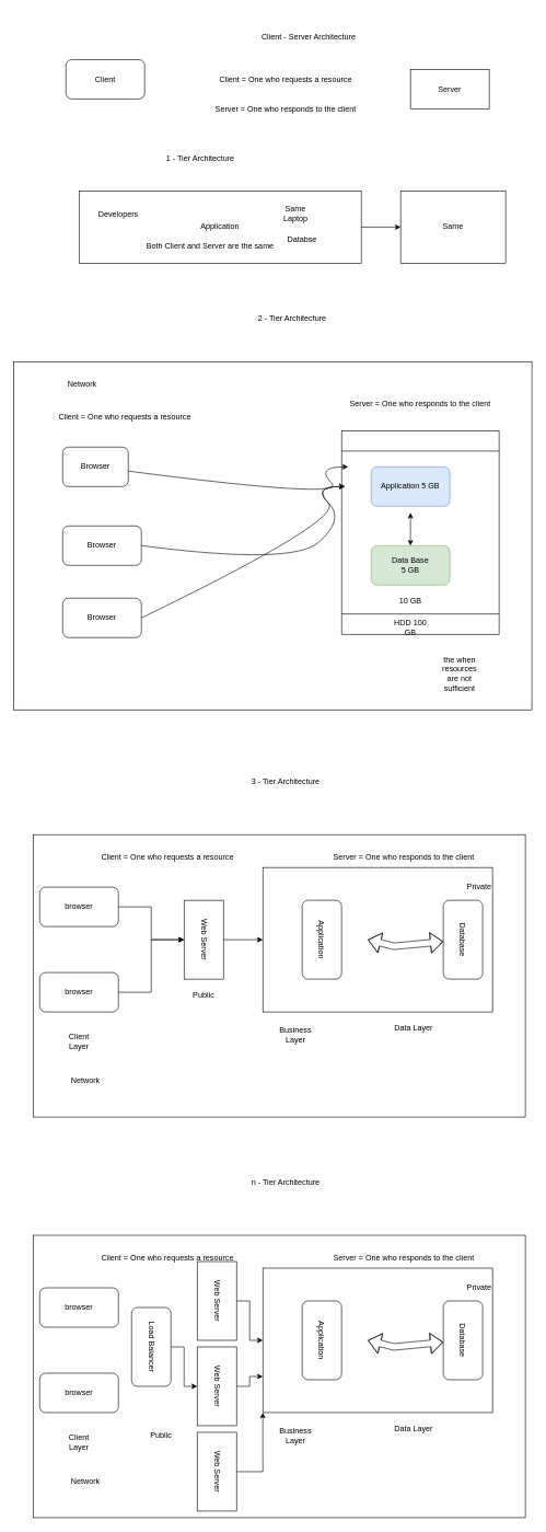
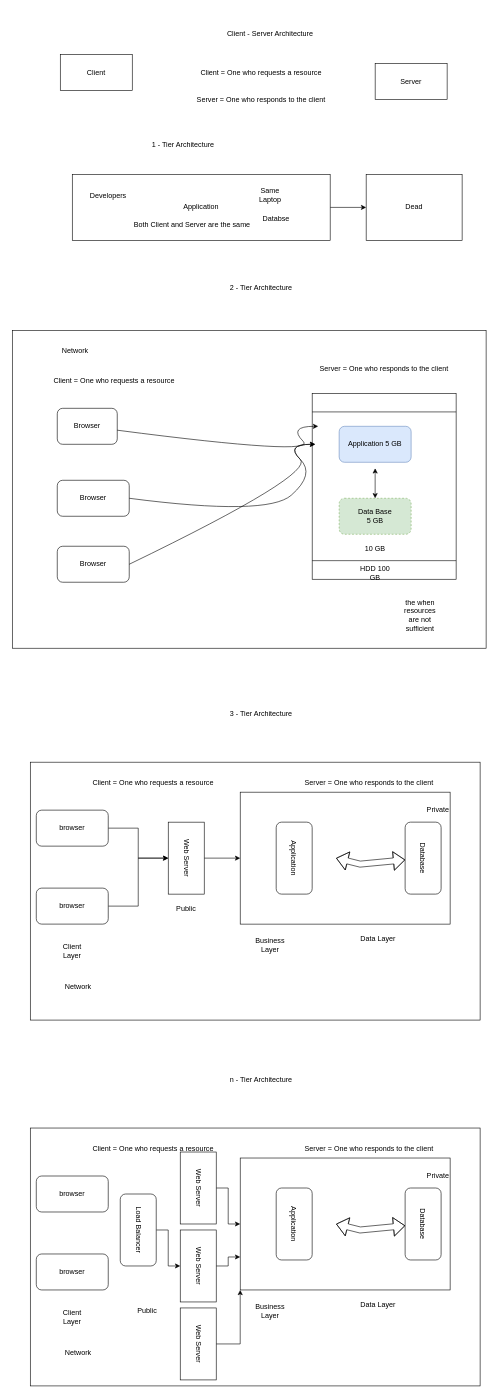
  <mxCell id="0" />
  <mxCell id="1" parent="0" />
- <mxCell id="2" value="Client - Server Architecture" style="text;html=1;align=center;verticalAlign=middle;whiteSpace=wrap;rounded=0;" vertex="1" parent="1"><mxGeometry x="250" y="20" width="440" height="70" as="geometry" /></mxCell>
+ <mxCell id="2" value="Client - Server Architecture" style="text;html=1;align=center;verticalAlign=middle;whiteSpace=wrap;rounded=0;" vertex="1" parent="1"><mxGeometry x="230" y="20" width="440" height="70" as="geometry" /></mxCell>
  <mxCell id="3" value="" style="edgeStyle=orthogonalEdgeStyle;rounded=0;orthogonalLoop=1;jettySize=auto;html=1;" edge="1" parent="1" source="4" target="11"><mxGeometry relative="1" as="geometry" /></mxCell>
  <mxCell id="4" value="Application" style="rounded=0;whiteSpace=wrap;html=1;" vertex="1" parent="1"><mxGeometry x="120" y="290" width="430" height="110" as="geometry" /></mxCell>
- <mxCell id="5" value="Client" style="whiteSpace=wrap;html=1;rounded=1;" vertex="1" parent="1"><mxGeometry x="100" y="90" width="120" height="60" as="geometry" /></mxCell>
+ <mxCell id="5" value="Client" style="rounded=0;whiteSpace=wrap;html=1;" vertex="1" parent="1"><mxGeometry x="100" y="90" width="120" height="60" as="geometry" /></mxCell>
  <mxCell id="6" value="Client = One who requests a resource" style="text;html=1;align=center;verticalAlign=middle;whiteSpace=wrap;rounded=0;" vertex="1" parent="1"><mxGeometry x="310" y="105" width="250" height="30" as="geometry" /></mxCell>
  <mxCell id="7" value="Server = One who responds to the client" style="text;html=1;align=center;verticalAlign=middle;whiteSpace=wrap;rounded=0;" vertex="1" parent="1"><mxGeometry x="310" y="150" width="250" height="30" as="geometry" /></mxCell>
  <mxCell id="8" value="Server" style="rounded=0;whiteSpace=wrap;html=1;" vertex="1" parent="1"><mxGeometry x="625" y="105" width="120" height="60" as="geometry" /></mxCell>
  <mxCell id="9" value="1 - Tier Architecture" style="text;html=1;align=center;verticalAlign=middle;whiteSpace=wrap;rounded=0;" vertex="1" parent="1"><mxGeometry x="200" y="210" width="210" height="60" as="geometry" /></mxCell>
  <mxCell id="10" value="Developers" style="text;html=1;align=center;verticalAlign=middle;whiteSpace=wrap;rounded=0;" vertex="1" parent="1"><mxGeometry x="150" y="310" width="60" height="30" as="geometry" /></mxCell>
- <mxCell id="11" value="Same" style="rounded=0;whiteSpace=wrap;html=1;" vertex="1" parent="1"><mxGeometry x="610" y="290" width="160" height="110" as="geometry" /></mxCell>
- <mxCell id="12" value="2 - Tier Architecture" style="text;html=1;align=center;verticalAlign=middle;whiteSpace=wrap;rounded=0;" vertex="1" parent="1"><mxGeometry x="340" y="455" width="210" height="60" as="geometry" /></mxCell>
+ <mxCell id="11" value="Dead" style="rounded=0;whiteSpace=wrap;html=1;" vertex="1" parent="1"><mxGeometry x="610" y="290" width="160" height="110" as="geometry" /></mxCell>
+ <mxCell id="12" value="2 - Tier Architecture" style="text;html=1;align=center;verticalAlign=middle;whiteSpace=wrap;rounded=0;" vertex="1" parent="1"><mxGeometry x="330" y="450" width="210" height="60" as="geometry" /></mxCell>
  <mxCell id="13" value="Same Laptop" style="text;html=1;align=center;verticalAlign=middle;whiteSpace=wrap;rounded=0;" vertex="1" parent="1"><mxGeometry x="420" y="310" width="60" height="30" as="geometry" /></mxCell>
  <mxCell id="14" value="Both Client and Server are the same" style="text;html=1;align=center;verticalAlign=middle;whiteSpace=wrap;rounded=0;" vertex="1" parent="1"><mxGeometry x="160" y="360" width="320" height="30" as="geometry" /></mxCell>
  <mxCell id="15" value="Databse" style="text;html=1;align=center;verticalAlign=middle;whiteSpace=wrap;rounded=0;" vertex="1" parent="1"><mxGeometry x="430" y="350" width="60" height="30" as="geometry" /></mxCell>
  <mxCell id="16" value="" style="rounded=0;whiteSpace=wrap;html=1;" vertex="1" parent="1"><mxGeometry x="20" y="550" width="790" height="530" as="geometry" /></mxCell>
  <mxCell id="17" value="Browser" style="rounded=1;whiteSpace=wrap;html=1;" vertex="1" parent="1"><mxGeometry x="95" y="680" width="100" height="60" as="geometry" /></mxCell>
  <mxCell id="18" value="Client = One who requests a resource" style="text;html=1;align=center;verticalAlign=middle;whiteSpace=wrap;rounded=0;" vertex="1" parent="1"><mxGeometry x="65" y="620" width="250" height="30" as="geometry" /></mxCell>
  <mxCell id="19" value="Browser" style="rounded=1;whiteSpace=wrap;html=1;" vertex="1" parent="1"><mxGeometry x="95" y="800" width="120" height="60" as="geometry" /></mxCell>
  <mxCell id="20" value="Browser" style="rounded=1;whiteSpace=wrap;html=1;" vertex="1" parent="1"><mxGeometry x="95" y="910" width="120" height="60" as="geometry" /></mxCell>
  <mxCell id="21" value="" style="shape=process;whiteSpace=wrap;html=1;backgroundOutline=1;rotation=90;" vertex="1" parent="1"><mxGeometry x="485" y="690" width="310" height="240" as="geometry" /></mxCell>
  <mxCell id="22" value="HDD 100 GB" style="text;html=1;align=center;verticalAlign=middle;whiteSpace=wrap;rounded=0;" vertex="1" parent="1"><mxGeometry x="595" y="940" width="60" height="30" as="geometry" /></mxCell>
  <mxCell id="23" value="10 GB" style="text;html=1;align=center;verticalAlign=middle;whiteSpace=wrap;rounded=0;" vertex="1" parent="1"><mxGeometry x="595" y="900" width="60" height="30" as="geometry" /></mxCell>
  <mxCell id="24" value="Application 5 GB" style="rounded=1;whiteSpace=wrap;html=1;fillColor=#dae8fc;strokeColor=#6c8ebf;" vertex="1" parent="1"><mxGeometry x="565" y="710" width="120" height="60" as="geometry" /></mxCell>
- <mxCell id="25" value="Data Base&lt;br&gt;5 GB" style="rounded=1;whiteSpace=wrap;html=1;fillColor=#d5e8d4;strokeColor=#82b366;" vertex="1" parent="1"><mxGeometry x="565" y="830" width="120" height="60" as="geometry" /></mxCell>
+ <mxCell id="25" value="Data Base&lt;br&gt;5 GB" style="rounded=1;whiteSpace=wrap;html=1;fillColor=#d5e8d4;strokeColor=#82b366;dashed=1;" vertex="1" parent="1"><mxGeometry x="565" y="830" width="120" height="60" as="geometry" /></mxCell>
  <mxCell id="26" value="" style="endArrow=classic;startArrow=classic;html=1;rounded=0;exitX=0.5;exitY=0;exitDx=0;exitDy=0;" edge="1" parent="1" source="25"><mxGeometry width="50" height="50" relative="1" as="geometry"><mxPoint x="575" y="830" as="sourcePoint" /><mxPoint x="625" y="780" as="targetPoint" /><Array as="points"><mxPoint x="625" y="790" /></Array></mxGeometry></mxCell>
  <mxCell id="27" value="" style="curved=1;endArrow=classic;html=1;rounded=0;exitX=1;exitY=0.5;exitDx=0;exitDy=0;" edge="1" parent="1" source="19"><mxGeometry width="50" height="50" relative="1" as="geometry"><mxPoint x="475" y="790" as="sourcePoint" /><mxPoint x="525" y="740" as="targetPoint" /><Array as="points"><mxPoint x="445" y="860" /><mxPoint x="525" y="790" /><mxPoint x="475" y="740" /></Array></mxGeometry></mxCell>
  <mxCell id="28" value="" style="curved=1;endArrow=classic;html=1;rounded=0;exitX=1;exitY=0.5;exitDx=0;exitDy=0;" edge="1" parent="1" source="20"><mxGeometry width="50" height="50" relative="1" as="geometry"><mxPoint x="475" y="790" as="sourcePoint" /><mxPoint x="525" y="740" as="targetPoint" /><Array as="points"><mxPoint x="525" y="790" /><mxPoint x="475" y="740" /></Array></mxGeometry></mxCell>
  <mxCell id="29" value="Server = One who responds to the client" style="text;html=1;align=center;verticalAlign=middle;whiteSpace=wrap;rounded=0;" vertex="1" parent="1"><mxGeometry x="515" y="600" width="250" height="30" as="geometry" /></mxCell>
  <mxCell id="30" value="Network" style="text;html=1;align=center;verticalAlign=middle;whiteSpace=wrap;rounded=0;" vertex="1" parent="1"><mxGeometry x="95" y="570" width="60" height="30" as="geometry" /></mxCell>
  <mxCell id="31" value="" style="curved=1;endArrow=classic;html=1;rounded=0;" edge="1" parent="1" source="17"><mxGeometry width="50" height="50" relative="1" as="geometry"><mxPoint x="480" y="760" as="sourcePoint" /><mxPoint x="530" y="710" as="targetPoint" /><Array as="points"><mxPoint x="530" y="760" /><mxPoint x="480" y="710" /></Array></mxGeometry></mxCell>
  <mxCell id="32" value="3 - Tier Architecture" style="text;html=1;align=center;verticalAlign=middle;whiteSpace=wrap;rounded=0;" vertex="1" parent="1"><mxGeometry x="330" y="1160" width="210" height="60" as="geometry" /></mxCell>
  <mxCell id="33" value="" style="rounded=0;whiteSpace=wrap;html=1;" vertex="1" parent="1"><mxGeometry x="50" y="1270" width="750" height="430" as="geometry" /></mxCell>
  <mxCell id="34" style="edgeStyle=orthogonalEdgeStyle;rounded=0;orthogonalLoop=1;jettySize=auto;html=1;" edge="1" parent="1" source="35" target="50"><mxGeometry relative="1" as="geometry" /></mxCell>
  <mxCell id="35" value="browser" style="rounded=1;whiteSpace=wrap;html=1;" vertex="1" parent="1"><mxGeometry x="60" y="1350" width="120" height="60" as="geometry" /></mxCell>
  <mxCell id="36" value="" style="edgeStyle=orthogonalEdgeStyle;rounded=0;orthogonalLoop=1;jettySize=auto;html=1;" edge="1" parent="1" source="37" target="50"><mxGeometry relative="1" as="geometry" /></mxCell>
  <mxCell id="37" value="browser" style="rounded=1;whiteSpace=wrap;html=1;" vertex="1" parent="1"><mxGeometry x="60" y="1480" width="120" height="60" as="geometry" /></mxCell>
  <mxCell id="38" value="the when resources are not sufficient" style="text;html=1;align=center;verticalAlign=middle;whiteSpace=wrap;rounded=0;" vertex="1" parent="1"><mxGeometry x="670" y="1010" width="60" height="30" as="geometry" /></mxCell>
  <mxCell id="39" value="Client = One who requests a resource" style="text;html=1;align=center;verticalAlign=middle;whiteSpace=wrap;rounded=0;" vertex="1" parent="1"><mxGeometry x="130" y="1290" width="250" height="30" as="geometry" /></mxCell>
  <mxCell id="40" value="Server = One who responds to the client" style="text;html=1;align=center;verticalAlign=middle;whiteSpace=wrap;rounded=0;" vertex="1" parent="1"><mxGeometry x="490" y="1290" width="250" height="30" as="geometry" /></mxCell>
  <mxCell id="41" value="Business Layer" style="text;html=1;align=center;verticalAlign=middle;whiteSpace=wrap;rounded=0;" vertex="1" parent="1"><mxGeometry x="420" y="1560" width="60" height="30" as="geometry" /></mxCell>
  <mxCell id="42" value="Data Layer" style="text;html=1;align=center;verticalAlign=middle;whiteSpace=wrap;rounded=0;" vertex="1" parent="1"><mxGeometry x="570" y="1550" width="120" height="30" as="geometry" /></mxCell>
  <mxCell id="43" value="Client Layer" style="text;html=1;align=center;verticalAlign=middle;whiteSpace=wrap;rounded=0;" vertex="1" parent="1"><mxGeometry x="90" y="1570" width="60" height="30" as="geometry" /></mxCell>
  <mxCell id="44" value="" style="rounded=0;whiteSpace=wrap;html=1;" vertex="1" parent="1"><mxGeometry x="400" y="1320" width="350" height="220" as="geometry" /></mxCell>
  <mxCell id="45" value="Database" style="rounded=1;whiteSpace=wrap;html=1;rotation=90;" vertex="1" parent="1"><mxGeometry x="645" y="1400" width="120" height="60" as="geometry" /></mxCell>
  <mxCell id="46" value="Application" style="rounded=1;whiteSpace=wrap;html=1;rotation=90;" vertex="1" parent="1"><mxGeometry x="430" y="1400" width="120" height="60" as="geometry" /></mxCell>
  <mxCell id="47" value="" style="shape=flexArrow;endArrow=classic;startArrow=classic;html=1;rounded=0;" edge="1" parent="1" target="45"><mxGeometry width="100" height="100" relative="1" as="geometry"><mxPoint x="560" y="1430" as="sourcePoint" /><mxPoint x="695" y="1200" as="targetPoint" /><Array as="points"><mxPoint x="600" y="1440" /></Array></mxGeometry></mxCell>
  <mxCell id="48" value="Private" style="text;html=1;align=center;verticalAlign=middle;whiteSpace=wrap;rounded=0;" vertex="1" parent="1"><mxGeometry x="700" y="1335" width="60" height="30" as="geometry" /></mxCell>
  <mxCell id="49" value="" style="edgeStyle=orthogonalEdgeStyle;rounded=0;orthogonalLoop=1;jettySize=auto;html=1;" edge="1" parent="1" source="50" target="44"><mxGeometry relative="1" as="geometry" /></mxCell>
  <mxCell id="50" value="Web Server" style="rounded=0;whiteSpace=wrap;html=1;rotation=90;" vertex="1" parent="1"><mxGeometry x="250" y="1400" width="120" height="60" as="geometry" /></mxCell>
  <mxCell id="51" value="Public" style="text;html=1;align=center;verticalAlign=middle;whiteSpace=wrap;rounded=0;" vertex="1" parent="1"><mxGeometry x="280" y="1500" width="60" height="30" as="geometry" /></mxCell>
  <mxCell id="52" value="Network" style="text;html=1;align=center;verticalAlign=middle;whiteSpace=wrap;rounded=0;" vertex="1" parent="1"><mxGeometry x="100" y="1630" width="60" height="30" as="geometry" /></mxCell>
  <mxCell id="53" value="n - Tier Architecture" style="text;html=1;align=center;verticalAlign=middle;whiteSpace=wrap;rounded=0;" vertex="1" parent="1"><mxGeometry x="330" y="1770" width="210" height="60" as="geometry" /></mxCell>
  <mxCell id="54" value="" style="rounded=0;whiteSpace=wrap;html=1;" vertex="1" parent="1"><mxGeometry x="50" y="1880" width="750" height="430" as="geometry" /></mxCell>
  <mxCell id="55" value="browser" style="rounded=1;whiteSpace=wrap;html=1;" vertex="1" parent="1"><mxGeometry x="60" y="1960" width="120" height="60" as="geometry" /></mxCell>
  <mxCell id="56" value="browser" style="rounded=1;whiteSpace=wrap;html=1;" vertex="1" parent="1"><mxGeometry x="60" y="2090" width="120" height="60" as="geometry" /></mxCell>
  <mxCell id="57" value="Client = One who requests a resource" style="text;html=1;align=center;verticalAlign=middle;whiteSpace=wrap;rounded=0;" vertex="1" parent="1"><mxGeometry x="130" y="1900" width="250" height="30" as="geometry" /></mxCell>
  <mxCell id="58" value="Server = One who responds to the client" style="text;html=1;align=center;verticalAlign=middle;whiteSpace=wrap;rounded=0;" vertex="1" parent="1"><mxGeometry x="490" y="1900" width="250" height="30" as="geometry" /></mxCell>
  <mxCell id="59" value="Business Layer" style="text;html=1;align=center;verticalAlign=middle;whiteSpace=wrap;rounded=0;" vertex="1" parent="1"><mxGeometry x="420" y="2170" width="60" height="30" as="geometry" /></mxCell>
  <mxCell id="60" value="Data Layer" style="text;html=1;align=center;verticalAlign=middle;whiteSpace=wrap;rounded=0;" vertex="1" parent="1"><mxGeometry x="570" y="2160" width="120" height="30" as="geometry" /></mxCell>
  <mxCell id="61" value="Client Layer" style="text;html=1;align=center;verticalAlign=middle;whiteSpace=wrap;rounded=0;" vertex="1" parent="1"><mxGeometry x="90" y="2180" width="60" height="30" as="geometry" /></mxCell>
  <mxCell id="62" value="" style="rounded=0;whiteSpace=wrap;html=1;" vertex="1" parent="1"><mxGeometry x="400" y="1930" width="350" height="220" as="geometry" /></mxCell>
  <mxCell id="63" value="Database" style="rounded=1;whiteSpace=wrap;html=1;rotation=90;" vertex="1" parent="1"><mxGeometry x="645" y="2010" width="120" height="60" as="geometry" /></mxCell>
  <mxCell id="64" value="Application" style="rounded=1;whiteSpace=wrap;html=1;rotation=90;" vertex="1" parent="1"><mxGeometry x="430" y="2010" width="120" height="60" as="geometry" /></mxCell>
  <mxCell id="65" value="" style="shape=flexArrow;endArrow=classic;startArrow=classic;html=1;rounded=0;" edge="1" parent="1" target="63"><mxGeometry width="100" height="100" relative="1" as="geometry"><mxPoint x="560" y="2040" as="sourcePoint" /><mxPoint x="695" y="1810" as="targetPoint" /><Array as="points"><mxPoint x="600" y="2050" /></Array></mxGeometry></mxCell>
  <mxCell id="66" value="Private" style="text;html=1;align=center;verticalAlign=middle;whiteSpace=wrap;rounded=0;" vertex="1" parent="1"><mxGeometry x="700" y="1945" width="60" height="30" as="geometry" /></mxCell>
  <mxCell id="67" value="" style="edgeStyle=orthogonalEdgeStyle;rounded=0;orthogonalLoop=1;jettySize=auto;html=1;" edge="1" parent="1" source="68" target="62"><mxGeometry relative="1" as="geometry" /></mxCell>
  <mxCell id="68" value="Web Server" style="rounded=0;whiteSpace=wrap;html=1;rotation=90;" vertex="1" parent="1"><mxGeometry x="270" y="1950" width="120" height="60" as="geometry" /></mxCell>
  <mxCell id="69" value="Public" style="text;html=1;align=center;verticalAlign=middle;whiteSpace=wrap;rounded=0;" vertex="1" parent="1"><mxGeometry x="215" y="2170" width="60" height="30" as="geometry" /></mxCell>
  <mxCell id="70" value="Network" style="text;html=1;align=center;verticalAlign=middle;whiteSpace=wrap;rounded=0;" vertex="1" parent="1"><mxGeometry x="100" y="2240" width="60" height="30" as="geometry" /></mxCell>
  <mxCell id="71" value="" style="edgeStyle=orthogonalEdgeStyle;rounded=0;orthogonalLoop=1;jettySize=auto;html=1;" edge="1" parent="1" source="72" target="74"><mxGeometry relative="1" as="geometry" /></mxCell>
  <mxCell id="72" value="Load Balancer" style="rounded=1;whiteSpace=wrap;html=1;rotation=90;" vertex="1" parent="1"><mxGeometry x="170" y="2020" width="120" height="60" as="geometry" /></mxCell>
  <mxCell id="73" style="edgeStyle=orthogonalEdgeStyle;rounded=0;orthogonalLoop=1;jettySize=auto;html=1;entryX=0;entryY=0.75;entryDx=0;entryDy=0;" edge="1" parent="1" source="74" target="62"><mxGeometry relative="1" as="geometry" /></mxCell>
  <mxCell id="74" value="Web Server" style="rounded=0;whiteSpace=wrap;html=1;rotation=90;" vertex="1" parent="1"><mxGeometry x="270" y="2080" width="120" height="60" as="geometry" /></mxCell>
  <mxCell id="75" style="edgeStyle=orthogonalEdgeStyle;rounded=0;orthogonalLoop=1;jettySize=auto;html=1;entryX=0;entryY=1;entryDx=0;entryDy=0;" edge="1" parent="1" source="76" target="62"><mxGeometry relative="1" as="geometry" /></mxCell>
  <mxCell id="76" value="Web Server" style="rounded=0;whiteSpace=wrap;html=1;rotation=90;" vertex="1" parent="1"><mxGeometry x="270" y="2210" width="120" height="60" as="geometry" /></mxCell>
